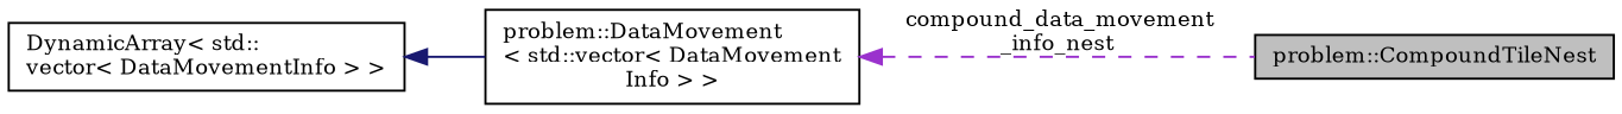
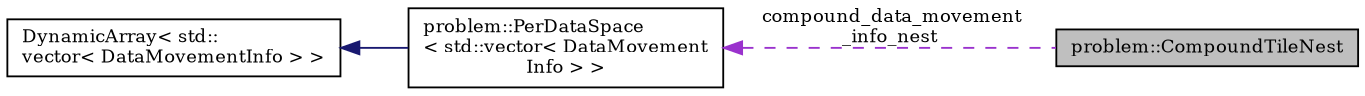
  digraph {
    fontname="DejaVu Serif"
    rankdir=LR
    node [color=black fillcolor=white fontname="DejaVu Serif" fontsize=10 shape=record style=filled]
    edge [dir=back fontname="DejaVu Serif" fontsize=10 labelfontname=Helvetica labelfontsize=10]
    n1 [fillcolor=grey75 fontcolor=black height=0.2 label="problem::CompoundTileNest" width=0.4]
-   n2 [height=0.2 label="problem::DataMovement\l\< std::vector\< DataMovement\lInfo \> \>" width=0.4]
+   n2 [height=0.2 label="problem::PerDataSpace\l\< std::vector\< DataMovement\lInfo \> \>" width=0.4]
    n3 [height=0.2 label="DynamicArray\< std::\lvector\< DataMovementInfo \> \>" width=0.4]
    n2 -> n1 [color=darkorchid3 label=" compound_data_movement\l_info_nest" style=dashed]
    n3 -> n2 [color=midnightblue style=solid]
  }
